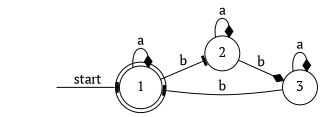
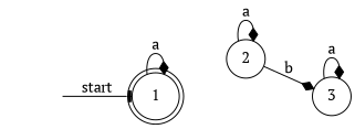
  digraph {
    fontname="PT Serif"
    rankdir=LR
    node [fontname="PT Serif" shape=circle]
    edge [arrowhead=diamond fontname="PT Serif"]
    "" [shape=none]
    1 [shape=doublecircle]
    2
    3
    "" -> 1 [arrowhead=tee label=start]
    1 -> 1 [label=a]
-   1 -> 2 [arrowhead=tee label=b]
    2 -> 2 [label=a]
    2 -> 3 [label=b]
-   3 -> 1 [arrowhead=tee label=b]
    3 -> 3 [label=a]
  }
